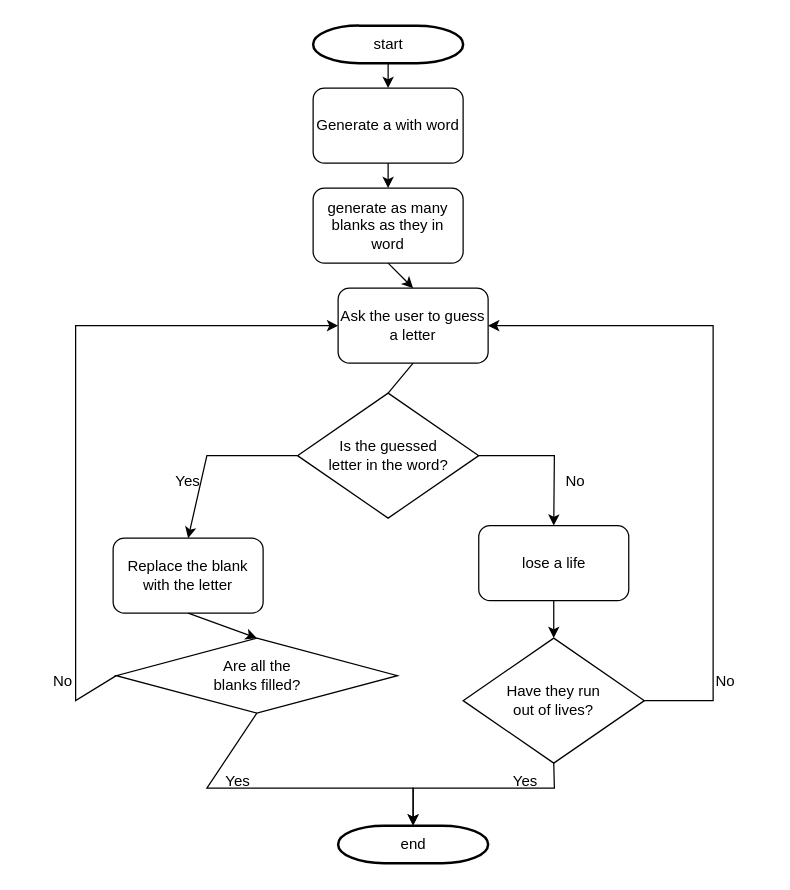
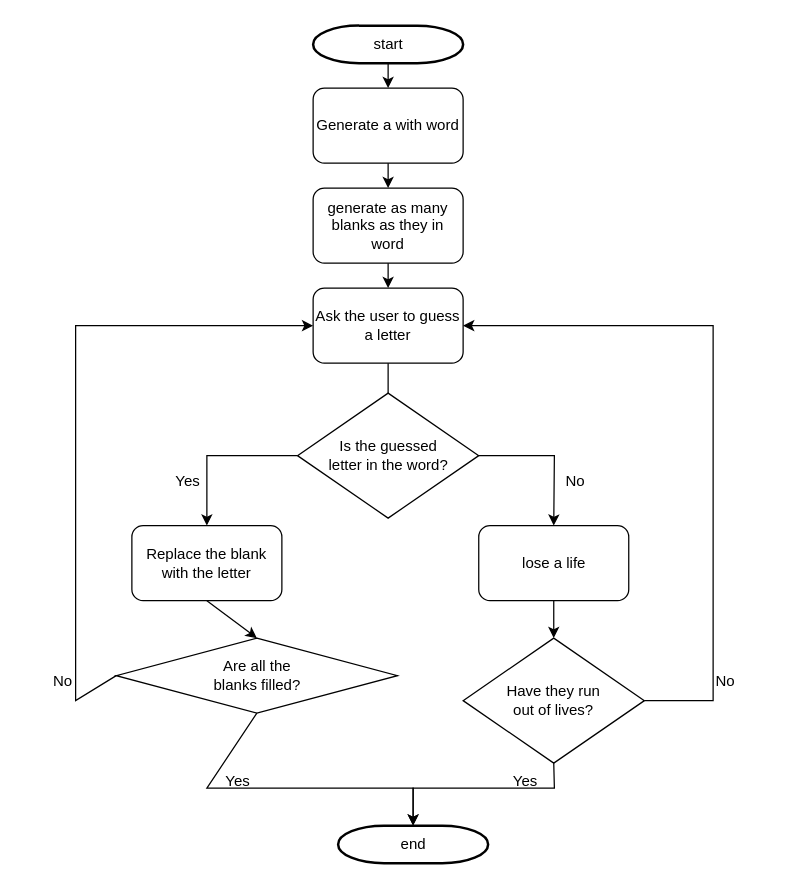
  <mxCell id="0" />
  <mxCell id="1" parent="0" />
  <mxCell id="2" value="start" style="shape=mxgraph.flowchart.terminator;strokeWidth=2;gradientColor=none;gradientDirection=north;fontStyle=0;html=1;" parent="1" vertex="1"><mxGeometry x="250" y="20" width="120" height="30" as="geometry" /></mxCell>
  <mxCell id="3" value="end" style="shape=mxgraph.flowchart.terminator;strokeWidth=2;gradientColor=none;gradientDirection=north;fontStyle=0;html=1;" parent="1" vertex="1"><mxGeometry x="270" y="660" width="120" height="30" as="geometry" /></mxCell>
  <mxCell id="4" value="Generate a with word" style="rounded=1;whiteSpace=wrap;html=1;" parent="1" vertex="1"><mxGeometry x="250" y="70" width="120" height="60" as="geometry" /></mxCell>
  <mxCell id="5" value="generate as many blanks as they in word" style="rounded=1;whiteSpace=wrap;html=1;" parent="1" vertex="1"><mxGeometry x="250" y="150" width="120" height="60" as="geometry" /></mxCell>
- <mxCell id="6" value="Ask the user to guess a letter" style="rounded=1;whiteSpace=wrap;html=1;" parent="1" vertex="1"><mxGeometry x="270" y="230" width="120" height="60" as="geometry" /></mxCell>
+ <mxCell id="6" value="Ask the user to guess a letter" style="rounded=1;whiteSpace=wrap;html=1;" parent="1" vertex="1"><mxGeometry x="250" y="230" width="120" height="60" as="geometry" /></mxCell>
  <mxCell id="7" value="" style="endArrow=classic;html=1;rounded=0;exitX=0.5;exitY=1;exitDx=0;exitDy=0;exitPerimeter=0;entryX=0.5;entryY=0;entryDx=0;entryDy=0;" parent="1" source="2" target="4" edge="1"><mxGeometry width="50" height="50" relative="1" as="geometry"><mxPoint x="470" y="390" as="sourcePoint" /><mxPoint x="520" y="340" as="targetPoint" /></mxGeometry></mxCell>
  <mxCell id="8" value="" style="endArrow=classic;html=1;rounded=0;exitX=0.5;exitY=1;exitDx=0;exitDy=0;entryX=0.5;entryY=0;entryDx=0;entryDy=0;" parent="1" source="4" target="5" edge="1"><mxGeometry width="50" height="50" relative="1" as="geometry"><mxPoint x="470" y="390" as="sourcePoint" /><mxPoint x="520" y="340" as="targetPoint" /></mxGeometry></mxCell>
  <mxCell id="9" value="" style="endArrow=classic;html=1;rounded=0;exitX=0.5;exitY=1;exitDx=0;exitDy=0;entryX=0.5;entryY=0;entryDx=0;entryDy=0;" parent="1" source="5" target="6" edge="1"><mxGeometry width="50" height="50" relative="1" as="geometry"><mxPoint x="470" y="390" as="sourcePoint" /><mxPoint x="520" y="340" as="targetPoint" /></mxGeometry></mxCell>
  <mxCell id="10" value="Is the guessed &lt;br&gt;letter&amp;nbsp;in the word?" style="rhombus;whiteSpace=wrap;html=1;" parent="1" vertex="1"><mxGeometry x="237.5" y="314" width="145" height="100" as="geometry" /></mxCell>
  <mxCell id="11" value="" style="endArrow=none;html=1;rounded=0;exitX=0.5;exitY=1;exitDx=0;exitDy=0;entryX=0.5;entryY=0;entryDx=0;entryDy=0;" parent="1" source="6" target="10" edge="1"><mxGeometry width="50" height="50" relative="1" as="geometry"><mxPoint x="470" y="380" as="sourcePoint" /><mxPoint x="520" y="330" as="targetPoint" /></mxGeometry></mxCell>
  <mxCell id="12" value="lose a life" style="rounded=1;whiteSpace=wrap;html=1;" parent="1" vertex="1"><mxGeometry x="382.5" y="420" width="120" height="60" as="geometry" /></mxCell>
- <mxCell id="13" value="Replace the blank with the letter" style="rounded=1;whiteSpace=wrap;html=1;" parent="1" vertex="1"><mxGeometry x="90" y="430" width="120" height="60" as="geometry" /></mxCell>
+ <mxCell id="13" value="Replace the blank with the letter" style="rounded=1;whiteSpace=wrap;html=1;" parent="1" vertex="1"><mxGeometry x="105" y="420" width="120" height="60" as="geometry" /></mxCell>
  <mxCell id="14" value="Have they run&lt;br&gt;out of lives?" style="rhombus;whiteSpace=wrap;html=1;" parent="1" vertex="1"><mxGeometry x="370" y="510" width="145" height="100" as="geometry" /></mxCell>
  <mxCell id="15" value="Are all the &lt;br&gt;blanks filled?" style="rhombus;whiteSpace=wrap;html=1;" parent="1" vertex="1"><mxGeometry x="92.5" y="510" width="225" height="60" as="geometry" /></mxCell>
  <mxCell id="16" value="" style="endArrow=classic;html=1;rounded=0;exitX=1;exitY=0.5;exitDx=0;exitDy=0;entryX=0.5;entryY=0;entryDx=0;entryDy=0;" parent="1" source="10" target="12" edge="1"><mxGeometry width="50" height="50" relative="1" as="geometry"><mxPoint x="470" y="380" as="sourcePoint" /><mxPoint x="520" y="330" as="targetPoint" /><Array as="points"><mxPoint x="443" y="364" /></Array></mxGeometry></mxCell>
  <mxCell id="17" value="" style="endArrow=classic;html=1;rounded=0;exitX=0;exitY=0.5;exitDx=0;exitDy=0;entryX=0.5;entryY=0;entryDx=0;entryDy=0;" parent="1" source="10" target="13" edge="1"><mxGeometry width="50" height="50" relative="1" as="geometry"><mxPoint x="70" y="370" as="sourcePoint" /><mxPoint x="120" y="320" as="targetPoint" /><Array as="points"><mxPoint x="165" y="364" /></Array></mxGeometry></mxCell>
  <mxCell id="18" value="Yes" style="text;html=1;strokeColor=none;fillColor=none;align=center;verticalAlign=middle;whiteSpace=wrap;rounded=0;" parent="1" vertex="1"><mxGeometry x="120" y="370" width="60" height="30" as="geometry" /></mxCell>
  <mxCell id="19" value="No" style="text;html=1;strokeColor=none;fillColor=none;align=center;verticalAlign=middle;whiteSpace=wrap;rounded=0;" parent="1" vertex="1"><mxGeometry x="430" y="370" width="60" height="30" as="geometry" /></mxCell>
  <mxCell id="20" value="" style="endArrow=classic;html=1;rounded=0;exitX=0.5;exitY=1;exitDx=0;exitDy=0;entryX=0.5;entryY=0;entryDx=0;entryDy=0;" parent="1" source="13" target="15" edge="1"><mxGeometry width="50" height="50" relative="1" as="geometry"><mxPoint x="280" y="550" as="sourcePoint" /><mxPoint x="330" y="500" as="targetPoint" /></mxGeometry></mxCell>
  <mxCell id="21" value="" style="endArrow=classic;html=1;rounded=0;exitX=0.5;exitY=1;exitDx=0;exitDy=0;entryX=0.5;entryY=0;entryDx=0;entryDy=0;" parent="1" source="12" target="14" edge="1"><mxGeometry width="50" height="50" relative="1" as="geometry"><mxPoint x="280" y="550" as="sourcePoint" /><mxPoint x="330" y="500" as="targetPoint" /></mxGeometry></mxCell>
  <mxCell id="22" value="" style="endArrow=classic;html=1;rounded=0;exitX=0;exitY=0.5;exitDx=0;exitDy=0;entryX=0;entryY=0.5;entryDx=0;entryDy=0;" parent="1" source="15" target="6" edge="1"><mxGeometry width="50" height="50" relative="1" as="geometry"><mxPoint x="50" y="630" as="sourcePoint" /><mxPoint x="60" y="270" as="targetPoint" /><Array as="points"><mxPoint x="60" y="560" /><mxPoint x="60" y="260" /></Array></mxGeometry></mxCell>
  <mxCell id="23" value="" style="endArrow=classic;html=1;rounded=0;entryX=1;entryY=0.5;entryDx=0;entryDy=0;exitX=1;exitY=0.5;exitDx=0;exitDy=0;" parent="1" source="14" target="6" edge="1"><mxGeometry width="50" height="50" relative="1" as="geometry"><mxPoint x="540" y="500" as="sourcePoint" /><mxPoint x="330" y="330" as="targetPoint" /><Array as="points"><mxPoint x="570" y="560" /><mxPoint x="570" y="260" /></Array></mxGeometry></mxCell>
  <mxCell id="24" value="" style="endArrow=classic;html=1;rounded=0;exitX=0.5;exitY=1;exitDx=0;exitDy=0;entryX=0.5;entryY=0;entryDx=0;entryDy=0;entryPerimeter=0;" parent="1" source="15" target="3" edge="1"><mxGeometry width="50" height="50" relative="1" as="geometry"><mxPoint x="280" y="620" as="sourcePoint" /><mxPoint x="330" y="570" as="targetPoint" /><Array as="points"><mxPoint x="165" y="630" /><mxPoint x="330" y="630" /></Array></mxGeometry></mxCell>
  <mxCell id="25" value="" style="endArrow=classic;html=1;rounded=0;exitX=0.5;exitY=1;exitDx=0;exitDy=0;entryX=0.5;entryY=0;entryDx=0;entryDy=0;entryPerimeter=0;" parent="1" source="14" target="3" edge="1"><mxGeometry width="50" height="50" relative="1" as="geometry"><mxPoint x="280" y="620" as="sourcePoint" /><mxPoint x="330" y="570" as="targetPoint" /><Array as="points"><mxPoint x="443" y="630" /><mxPoint x="330" y="630" /></Array></mxGeometry></mxCell>
  <mxCell id="26" value="No" style="text;html=1;strokeColor=none;fillColor=none;align=center;verticalAlign=middle;whiteSpace=wrap;rounded=0;" parent="1" vertex="1"><mxGeometry x="20" y="530" width="60" height="30" as="geometry" /></mxCell>
  <mxCell id="27" value="No" style="text;html=1;strokeColor=none;fillColor=none;align=center;verticalAlign=middle;whiteSpace=wrap;rounded=0;" parent="1" vertex="1"><mxGeometry x="550" y="530" width="60" height="30" as="geometry" /></mxCell>
  <mxCell id="28" value="Yes" style="text;html=1;strokeColor=none;fillColor=none;align=center;verticalAlign=middle;whiteSpace=wrap;rounded=0;" parent="1" vertex="1"><mxGeometry x="160" y="610" width="60" height="30" as="geometry" /></mxCell>
  <mxCell id="29" value="Yes" style="text;html=1;strokeColor=none;fillColor=none;align=center;verticalAlign=middle;whiteSpace=wrap;rounded=0;" parent="1" vertex="1"><mxGeometry x="390" y="610" width="60" height="30" as="geometry" /></mxCell>
